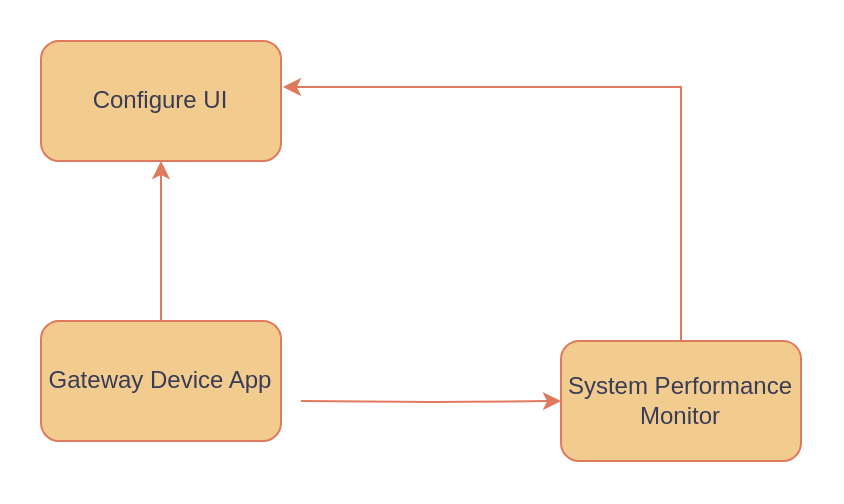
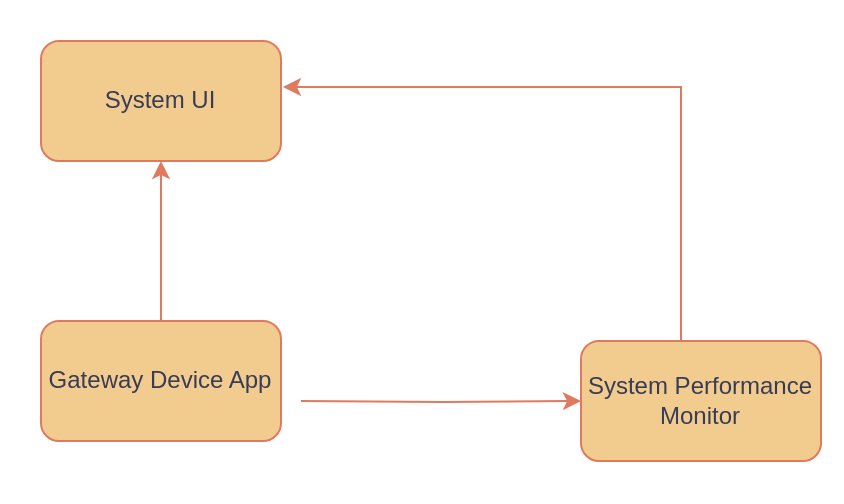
  <mxCell id="0" />
  <mxCell id="1" parent="0" />
  <mxCell id="2" style="edgeStyle=orthogonalEdgeStyle;rounded=0;orthogonalLoop=1;jettySize=auto;html=1;entryX=0;entryY=0.5;entryDx=0;entryDy=0;strokeColor=#E07A5F;fontColor=default;fillColor=#F2CC8F;labelBackgroundColor=none;" edge="1" parent="1" target="4"><mxGeometry relative="1" as="geometry"><mxPoint x="150" y="200" as="sourcePoint" /></mxGeometry></mxCell>
  <mxCell id="3" style="edgeStyle=orthogonalEdgeStyle;rounded=0;orthogonalLoop=1;jettySize=auto;html=1;entryX=1.008;entryY=0.383;entryDx=0;entryDy=0;entryPerimeter=0;strokeColor=#E07A5F;" edge="1" parent="1" source="4" target="5"><mxGeometry relative="1" as="geometry"><Array as="points"><mxPoint x="340" y="43" /></Array></mxGeometry></mxCell>
- <mxCell id="4" value="System Performance Monitor" style="rounded=1;whiteSpace=wrap;html=1;labelBackgroundColor=none;fillColor=#F2CC8F;strokeColor=#E07A5F;fontColor=#393C56;" vertex="1" parent="1"><mxGeometry x="280" y="170" width="120" height="60" as="geometry" /></mxCell>
- <mxCell id="5" value="Configure UI" style="rounded=1;whiteSpace=wrap;html=1;labelBackgroundColor=none;fillColor=#F2CC8F;strokeColor=#E07A5F;fontColor=#393C56;" vertex="1" parent="1"><mxGeometry x="20" y="20" width="120" height="60" as="geometry" /></mxCell>
+ <mxCell id="4" value="System Performance Monitor" style="rounded=1;whiteSpace=wrap;html=1;labelBackgroundColor=none;fillColor=#F2CC8F;strokeColor=#E07A5F;fontColor=#393C56;" vertex="1" parent="1"><mxGeometry x="290" y="170" width="120" height="60" as="geometry" /></mxCell>
+ <mxCell id="5" value="System UI" style="rounded=1;whiteSpace=wrap;html=1;labelBackgroundColor=none;fillColor=#F2CC8F;strokeColor=#E07A5F;fontColor=#393C56;" vertex="1" parent="1"><mxGeometry x="20" y="20" width="120" height="60" as="geometry" /></mxCell>
  <mxCell id="6" style="edgeStyle=orthogonalEdgeStyle;rounded=0;orthogonalLoop=1;jettySize=auto;html=1;strokeColor=#E07A5F;" edge="1" parent="1" source="7" target="5"><mxGeometry relative="1" as="geometry" /></mxCell>
  <mxCell id="7" value="Gateway Device App" style="rounded=1;whiteSpace=wrap;html=1;labelBackgroundColor=none;fillColor=#F2CC8F;strokeColor=#E07A5F;fontColor=#393C56;" vertex="1" parent="1"><mxGeometry x="20" y="160" width="120" height="60" as="geometry" /></mxCell>
